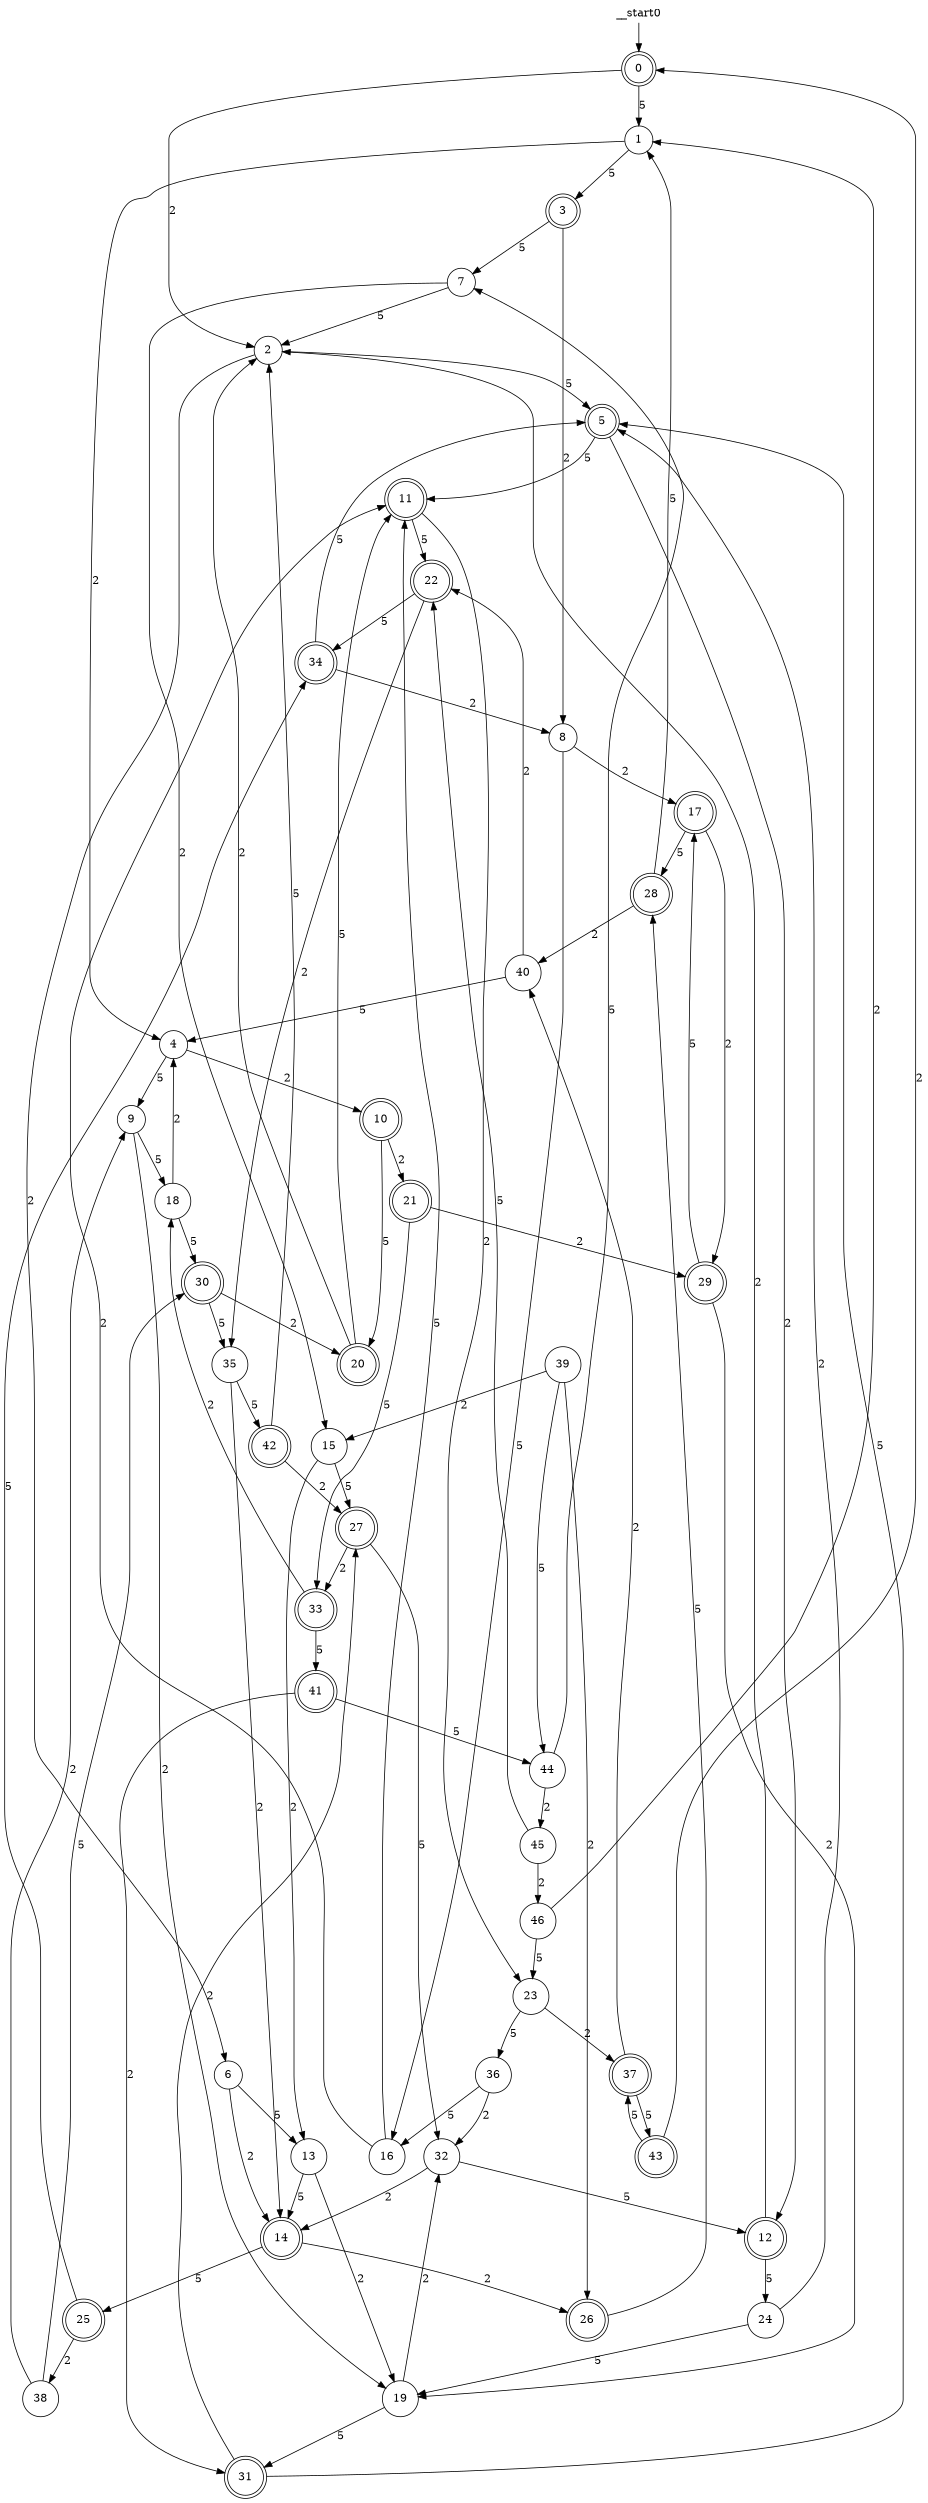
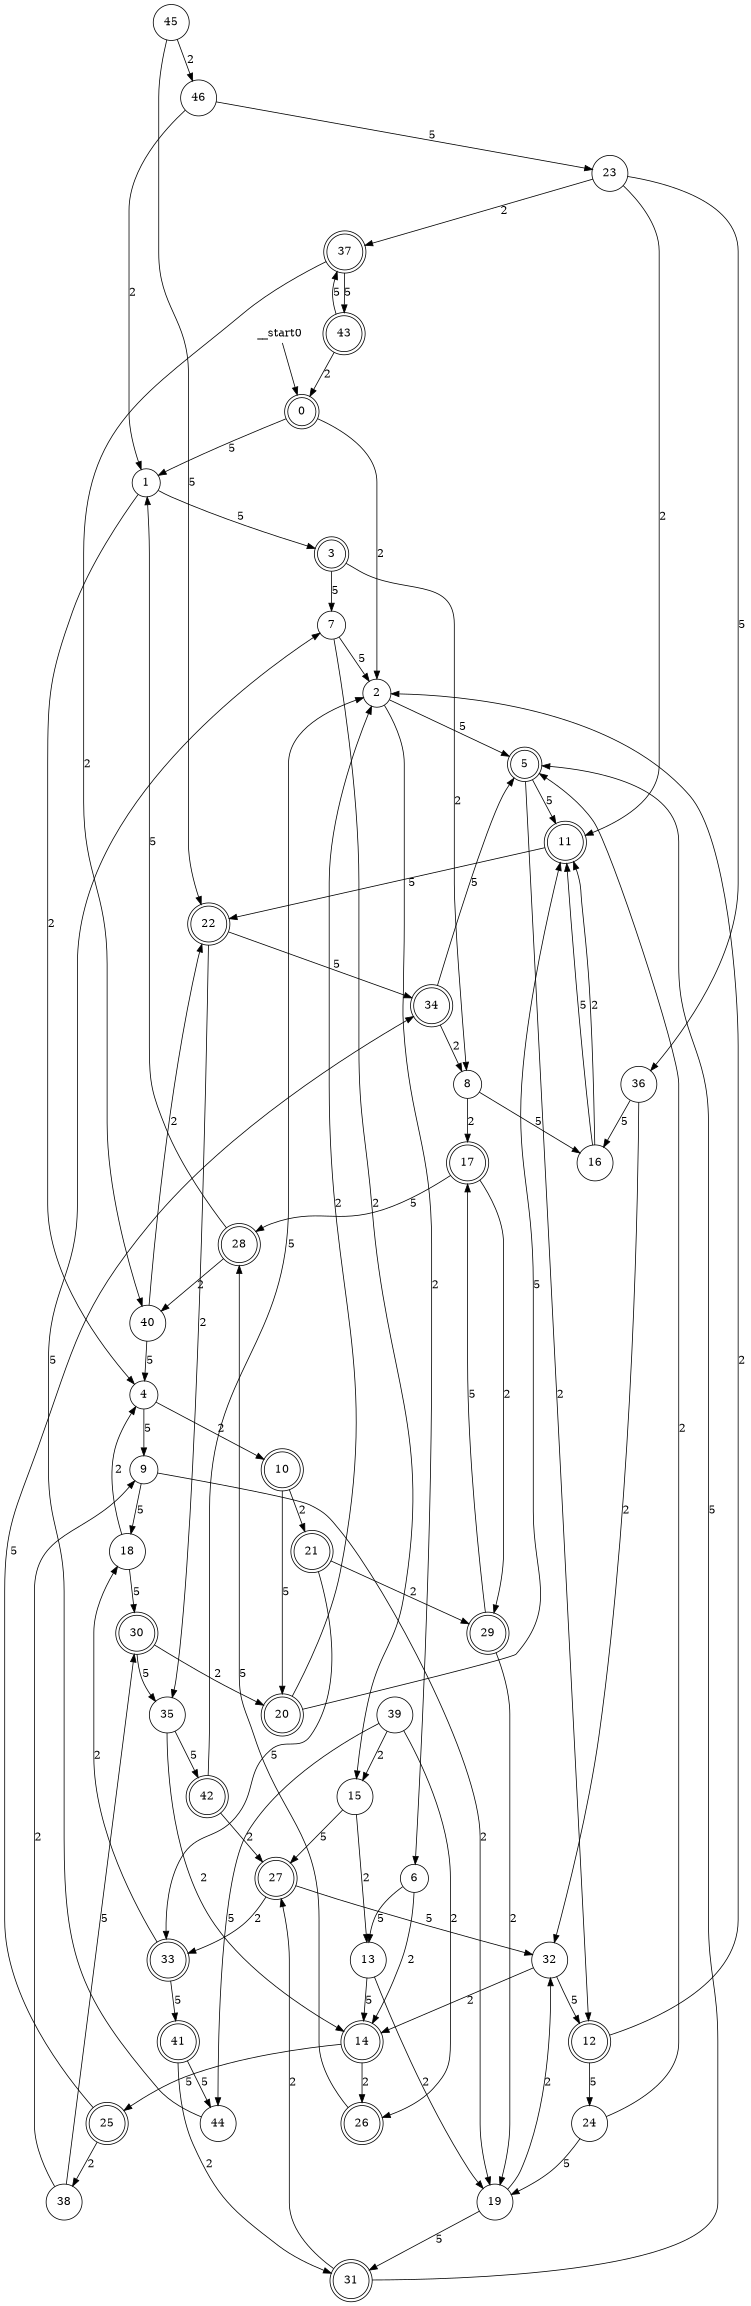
  digraph {
    node [shape=doublecircle]
    n1 [label=0]
    n2 [label=1 shape=circle]
    n3 [label=2 shape=circle]
    n4 [label=3]
    n5 [label=4 shape=circle]
    n6 [label=5]
    n7 [label=6 shape=circle]
    n8 [label=7 shape=circle]
    n9 [label=8 shape=circle]
    n10 [label=9 shape=circle]
    n11 [label=10]
    n12 [label=11]
    n13 [label=12]
    n14 [label=13 shape=circle]
    n15 [label=14]
    n16 [label=15 shape=circle]
    n17 [label=16 shape=circle]
    n18 [label=17]
    n19 [label=18 shape=circle]
    n20 [label=19 shape=circle]
    n21 [label=20]
    n22 [label=21]
    n23 [label=22]
    n24 [label=23 shape=circle]
    n25 [label=24 shape=circle]
    n26 [label=25]
    n27 [label=26]
    n28 [label=27]
    n29 [label=28]
    n30 [label=29]
    n31 [label=30]
    n32 [label=31]
    n33 [label=32 shape=circle]
    n34 [label=33]
    n35 [label=34]
    n36 [label=35 shape=circle]
    n37 [label=36 shape=circle]
    n38 [label=37]
    n39 [label=38 shape=circle]
    n40 [label=40 shape=circle]
    n41 [label=41]
    n42 [label=42]
    n43 [label=43]
    n44 [label=39 shape=circle]
    n45 [label=44 shape=circle]
    n46 [label=45 shape=circle]
    n47 [label=46 shape=circle]
    __start0 [height=0 shape=none width=0]
    n1 -> n2 [label=5]
    n1 -> n3 [label=2]
    n2 -> n4 [label=5]
    n2 -> n5 [label=2]
    n3 -> n6 [label=5]
    n3 -> n7 [label=2]
    n4 -> n8 [label=5]
    n4 -> n9 [label=2]
    n5 -> n10 [label=5]
    n5 -> n11 [label=2]
    n6 -> n12 [label=5]
    n6 -> n13 [label=2]
    n7 -> n14 [label=5]
    n7 -> n15 [label=2]
    n8 -> n3 [label=5]
    n8 -> n16 [label=2]
    n9 -> n17 [label=5]
    n9 -> n18 [label=2]
    n10 -> n19 [label=5]
    n10 -> n20 [label=2]
    n11 -> n21 [label=5]
    n11 -> n22 [label=2]
    n12 -> n23 [label=5]
-   n12 -> n24 [label=2]
+   n24 -> n12 [label=2]
    n13 -> n3 [label=2]
    n13 -> n25 [label=5]
    n14 -> n15 [label=5]
    n14 -> n20 [label=2]
    n15 -> n26 [label=5]
    n15 -> n27 [label=2]
    n16 -> n14 [label=2]
    n16 -> n28 [label=5]
    n17 -> n12 [label=5]
    n17 -> n12 [label=2]
    n18 -> n29 [label=5]
    n18 -> n30 [label=2]
    n19 -> n5 [label=2]
    n19 -> n31 [label=5]
    n20 -> n32 [label=5]
    n20 -> n33 [label=2]
    n21 -> n3 [label=2]
    n21 -> n12 [label=5]
    n22 -> n30 [label=2]
    n22 -> n34 [label=5]
    n23 -> n35 [label=5]
    n23 -> n36 [label=2]
    n24 -> n37 [label=5]
    n24 -> n38 [label=2]
    n25 -> n6 [label=2]
    n25 -> n20 [label=5]
    n26 -> n35 [label=5]
    n26 -> n39 [label=2]
    n27 -> n29 [label=5]
    n28 -> n33 [label=5]
    n28 -> n34 [label=2]
    n29 -> n2 [label=5]
    n29 -> n40 [label=2]
    n30 -> n18 [label=5]
    n30 -> n20 [label=2]
    n31 -> n21 [label=2]
    n31 -> n36 [label=5]
    n32 -> n6 [label=5]
    n32 -> n28 [label=2]
    n33 -> n13 [label=5]
    n33 -> n15 [label=2]
    n34 -> n19 [label=2]
    n34 -> n41 [label=5]
    n35 -> n6 [label=5]
    n35 -> n9 [label=2]
    n36 -> n15 [label=2]
    n36 -> n42 [label=5]
    n37 -> n17 [label=5]
    n37 -> n33 [label=2]
    n38 -> n40 [label=2]
    n38 -> n43 [label=5]
    n39 -> n10 [label=2]
    n39 -> n31 [label=5]
    n40 -> n5 [label=5]
    n40 -> n23 [label=2]
    n41 -> n32 [label=2]
    n41 -> n45 [label=5]
    n42 -> n3 [label=5]
    n42 -> n28 [label=2]
    n43 -> n1 [label=2]
    n43 -> n38 [label=5]
    n44 -> n16 [label=2]
    n44 -> n27 [label=2]
    n44 -> n45 [label=5]
    n45 -> n8 [label=5]
-   n45 -> n46 [label=2]
    n46 -> n23 [label=5]
    n46 -> n47 [label=2]
    n47 -> n2 [label=2]
    n47 -> n24 [label=5]
    __start0 -> n1
  }
